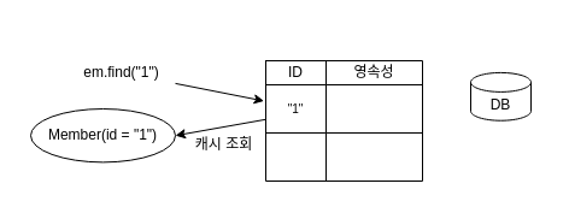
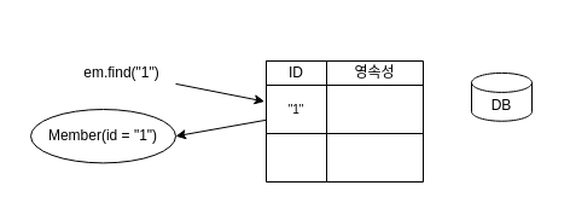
  <mxCell id="0" />
  <mxCell id="1" parent="0" />
  <mxCell id="2" value="" style="rounded=0;whiteSpace=wrap;html=1;strokeColor=none;" vertex="1" parent="1"><mxGeometry x="20" y="20" width="430" height="140" as="geometry" /></mxCell>
  <mxCell id="3" value="" style="shape=table;html=1;whiteSpace=wrap;startSize=0;container=1;collapsible=0;childLayout=tableLayout;fontSize=12;" parent="1" vertex="1"><mxGeometry x="220" y="50" width="130" height="100" as="geometry" /></mxCell>
  <mxCell id="4" value="" style="shape=tableRow;horizontal=0;startSize=0;swimlaneHead=0;swimlaneBody=0;top=0;left=0;bottom=0;right=0;collapsible=0;dropTarget=0;fillColor=none;points=[[0,0.5],[1,0.5]];portConstraint=eastwest;fontSize=10;" parent="3" vertex="1"><mxGeometry width="130" height="20" as="geometry" /></mxCell>
  <mxCell id="5" value="&lt;font style=&quot;font-size: 12px;&quot;&gt;ID&lt;/font&gt;" style="shape=partialRectangle;html=1;whiteSpace=wrap;connectable=0;fillColor=none;top=0;left=0;bottom=0;right=0;overflow=hidden;fontSize=10;" parent="4" vertex="1"><mxGeometry width="50" height="20" as="geometry"><mxRectangle width="50" height="20" as="alternateBounds" /></mxGeometry></mxCell>
  <mxCell id="6" value="&lt;font style=&quot;font-size: 12px;&quot;&gt;영속성&lt;/font&gt;" style="shape=partialRectangle;html=1;whiteSpace=wrap;connectable=0;fillColor=none;top=0;left=0;bottom=0;right=0;overflow=hidden;fontSize=10;" parent="4" vertex="1"><mxGeometry x="50" width="80" height="20" as="geometry"><mxRectangle width="80" height="20" as="alternateBounds" /></mxGeometry></mxCell>
  <mxCell id="7" value="" style="shape=tableRow;horizontal=0;startSize=0;swimlaneHead=0;swimlaneBody=0;top=0;left=0;bottom=0;right=0;collapsible=0;dropTarget=0;fillColor=none;points=[[0,0.5],[1,0.5]];portConstraint=eastwest;fontSize=10;" parent="3" vertex="1"><mxGeometry y="20" width="130" height="40" as="geometry" /></mxCell>
  <mxCell id="8" value="&quot;1&quot;" style="shape=partialRectangle;html=1;whiteSpace=wrap;connectable=0;fillColor=none;top=0;left=0;bottom=0;right=0;overflow=hidden;fontSize=10;" parent="7" vertex="1"><mxGeometry width="50" height="40" as="geometry"><mxRectangle width="50" height="40" as="alternateBounds" /></mxGeometry></mxCell>
  <mxCell id="9" value="" style="shape=partialRectangle;html=1;whiteSpace=wrap;connectable=0;fillColor=none;top=0;left=0;bottom=0;right=0;overflow=hidden;fontSize=10;" parent="7" vertex="1"><mxGeometry x="50" width="80" height="40" as="geometry"><mxRectangle width="80" height="40" as="alternateBounds" /></mxGeometry></mxCell>
  <mxCell id="10" value="" style="shape=tableRow;horizontal=0;startSize=0;swimlaneHead=0;swimlaneBody=0;top=0;left=0;bottom=0;right=0;collapsible=0;dropTarget=0;fillColor=none;points=[[0,0.5],[1,0.5]];portConstraint=eastwest;fontSize=10;" parent="3" vertex="1"><mxGeometry y="60" width="130" height="40" as="geometry" /></mxCell>
  <mxCell id="11" value="" style="shape=partialRectangle;html=1;whiteSpace=wrap;connectable=0;fillColor=none;top=0;left=0;bottom=0;right=0;overflow=hidden;fontSize=10;" parent="10" vertex="1"><mxGeometry width="50" height="40" as="geometry"><mxRectangle width="50" height="40" as="alternateBounds" /></mxGeometry></mxCell>
  <mxCell id="12" value="" style="shape=partialRectangle;html=1;whiteSpace=wrap;connectable=0;fillColor=none;top=0;left=0;bottom=0;right=0;overflow=hidden;fontSize=10;" parent="10" vertex="1"><mxGeometry x="50" width="80" height="40" as="geometry"><mxRectangle width="80" height="40" as="alternateBounds" /></mxGeometry></mxCell>
  <mxCell id="13" style="edgeStyle=none;html=1;entryX=-0.011;entryY=0.336;entryDx=0;entryDy=0;entryPerimeter=0;" parent="1" source="14" target="7" edge="1"><mxGeometry relative="1" as="geometry" /></mxCell>
  <mxCell id="14" value="em.find(&quot;1&quot;)" style="text;html=1;align=center;verticalAlign=middle;resizable=0;points=[];autosize=1;strokeColor=none;fillColor=none;" parent="1" vertex="1"><mxGeometry x="55" y="45" width="90" height="30" as="geometry" /></mxCell>
  <mxCell id="15" value="Member(id = &quot;1&quot;)" style="ellipse;whiteSpace=wrap;html=1;" parent="1" vertex="1"><mxGeometry x="25" y="90" width="120" height="44.37" as="geometry" /></mxCell>
  <mxCell id="16" style="edgeStyle=none;html=1;exitX=-0.002;exitY=0.721;exitDx=0;exitDy=0;entryX=1;entryY=0.5;entryDx=0;entryDy=0;exitPerimeter=0;" parent="1" source="7" target="15" edge="1"><mxGeometry relative="1" as="geometry" /></mxCell>
  <mxCell id="17" value="DB" style="shape=cylinder3;whiteSpace=wrap;html=1;boundedLbl=1;backgroundOutline=1;size=8.0;" parent="1" vertex="1"><mxGeometry x="390" y="59.91" width="50" height="39.81" as="geometry" /></mxCell>
- <mxCell id="18" value="캐시 조회" style="text;html=1;align=center;verticalAlign=middle;resizable=0;points=[];autosize=1;strokeColor=none;fillColor=none;" parent="1" vertex="1"><mxGeometry x="150" y="104.81" width="70" height="30" as="geometry" /></mxCell>
